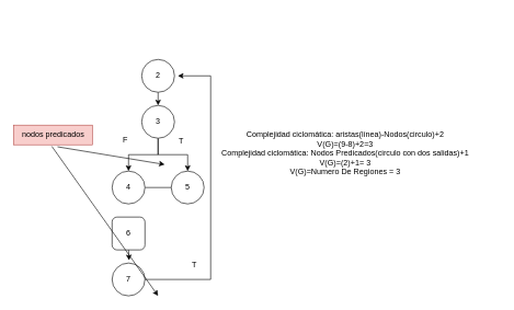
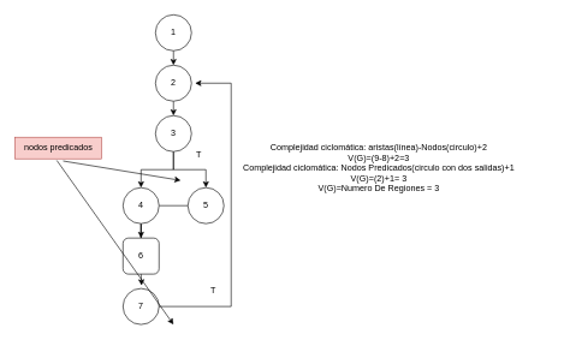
  <mxCell id="0" />
  <mxCell id="1" parent="0" />
+ <mxCell id="2" style="edgeStyle=orthogonalEdgeStyle;rounded=0;orthogonalLoop=1;jettySize=auto;html=1;exitX=0.5;exitY=1;exitDx=0;exitDy=0;entryX=0.5;entryY=0;entryDx=0;entryDy=0;" parent="1" source="3" target="6" edge="1"><mxGeometry relative="1" as="geometry" /></mxCell>
+ <mxCell id="3" value="1" style="ellipse;whiteSpace=wrap;html=1;aspect=fixed;" parent="1" vertex="1"><mxGeometry x="215" y="20" width="50" height="50" as="geometry" /></mxCell>
  <mxCell id="4" value="&lt;div&gt;Complejidad ciclomática: aristas(línea)-Nodos(circulo)+2&lt;/div&gt;V(G)=(9-8)+2=3&lt;div&gt;Complejidad ciclomática: Nodos Predicados(circulo con dos salidas)+1&lt;/div&gt;&lt;div&gt;V(G)=(2)+1= 3&lt;/div&gt;&lt;div&gt;V(G)=Numero De Regiones = 3&lt;/div&gt;&lt;div&gt;&lt;br&gt;&lt;/div&gt;" style="text;html=1;align=center;verticalAlign=middle;whiteSpace=wrap;rounded=0;" parent="1" vertex="1"><mxGeometry x="290" y="200" width="470" height="80" as="geometry" /></mxCell>
  <mxCell id="5" style="edgeStyle=orthogonalEdgeStyle;rounded=0;orthogonalLoop=1;jettySize=auto;html=1;exitX=0.5;exitY=1;exitDx=0;exitDy=0;entryX=0.5;entryY=0;entryDx=0;entryDy=0;" parent="1" source="6" target="9" edge="1"><mxGeometry relative="1" as="geometry" /></mxCell>
  <mxCell id="6" value="2" style="ellipse;whiteSpace=wrap;html=1;aspect=fixed;" parent="1" vertex="1"><mxGeometry x="215" y="90" width="50" height="50" as="geometry" /></mxCell>
  <mxCell id="7" style="edgeStyle=orthogonalEdgeStyle;rounded=0;orthogonalLoop=1;jettySize=auto;html=1;exitX=0.5;exitY=1;exitDx=0;exitDy=0;entryX=0.5;entryY=0;entryDx=0;entryDy=0;" parent="1" source="9" target="13" edge="1"><mxGeometry relative="1" as="geometry" /></mxCell>
  <mxCell id="8" style="edgeStyle=orthogonalEdgeStyle;rounded=0;orthogonalLoop=1;jettySize=auto;html=1;exitX=0.5;exitY=1;exitDx=0;exitDy=0;entryX=0.5;entryY=0;entryDx=0;entryDy=0;" parent="1" source="9" target="11" edge="1"><mxGeometry relative="1" as="geometry" /></mxCell>
  <mxCell id="9" value="3" style="ellipse;whiteSpace=wrap;html=1;aspect=fixed;" parent="1" vertex="1"><mxGeometry x="215" y="160" width="50" height="50" as="geometry" /></mxCell>
  <mxCell id="10" style="edgeStyle=orthogonalEdgeStyle;rounded=0;orthogonalLoop=1;jettySize=auto;html=1;exitX=0;exitY=0.5;exitDx=0;exitDy=0;entryX=1;entryY=0.5;entryDx=0;entryDy=0;endArrow=none;" parent="1" source="11" target="13" edge="1"><mxGeometry relative="1" as="geometry" /></mxCell>
  <mxCell id="11" value="5" style="ellipse;whiteSpace=wrap;html=1;aspect=fixed;" parent="1" vertex="1"><mxGeometry x="260" y="260" width="50" height="50" as="geometry" /></mxCell>
+ <mxCell id="12" style="edgeStyle=orthogonalEdgeStyle;rounded=0;orthogonalLoop=1;jettySize=auto;html=1;exitX=0.5;exitY=1;exitDx=0;exitDy=0;" parent="1" source="13" target="14" edge="1"><mxGeometry relative="1" as="geometry" /></mxCell>
  <mxCell id="13" value="4" style="ellipse;whiteSpace=wrap;html=1;aspect=fixed;" parent="1" vertex="1"><mxGeometry x="170" y="260" width="50" height="50" as="geometry" /></mxCell>
  <mxCell id="14" value="6" style="whiteSpace=wrap;html=1;aspect=fixed;rounded=1;" parent="1" vertex="1"><mxGeometry x="170" y="330" width="50" height="50" as="geometry" /></mxCell>
  <mxCell id="15" style="edgeStyle=orthogonalEdgeStyle;rounded=0;orthogonalLoop=1;jettySize=auto;html=1;exitX=0;exitY=0.5;exitDx=0;exitDy=0;" parent="1" source="16" edge="1"><mxGeometry relative="1" as="geometry"><mxPoint x="270" y="115" as="targetPoint" /><Array as="points"><mxPoint x="320" y="425" /><mxPoint x="320" y="115" /></Array></mxGeometry></mxCell>
  <mxCell id="16" value="7" style="ellipse;whiteSpace=wrap;html=1;aspect=fixed;" parent="1" vertex="1"><mxGeometry x="170" y="400" width="50" height="50" as="geometry" /></mxCell>
  <mxCell id="17" style="edgeStyle=orthogonalEdgeStyle;rounded=0;orthogonalLoop=1;jettySize=auto;html=1;exitX=0.5;exitY=1;exitDx=0;exitDy=0;entryX=0.516;entryY=-0.084;entryDx=0;entryDy=0;entryPerimeter=0;" parent="1" source="14" target="16" edge="1"><mxGeometry relative="1" as="geometry" /></mxCell>
  <mxCell id="18" value="nodos predicados" style="text;html=1;align=center;verticalAlign=middle;resizable=0;points=[];autosize=1;strokeColor=#b85450;fillColor=#f8cecc;" parent="1" vertex="1"><mxGeometry x="20" y="190" width="120" height="30" as="geometry" /></mxCell>
  <mxCell id="19" value="" style="endArrow=classic;html=1;rounded=0;exitX=0.558;exitY=1.1;exitDx=0;exitDy=0;exitPerimeter=0;" parent="1" source="18" edge="1"><mxGeometry width="50" height="50" relative="1" as="geometry"><mxPoint x="300" y="310" as="sourcePoint" /><mxPoint x="250" y="250" as="targetPoint" /></mxGeometry></mxCell>
  <mxCell id="20" value="" style="endArrow=classic;html=1;rounded=0;exitX=0.485;exitY=1.073;exitDx=0;exitDy=0;exitPerimeter=0;" parent="1" source="18" edge="1"><mxGeometry width="50" height="50" relative="1" as="geometry"><mxPoint x="310" y="320" as="sourcePoint" /><mxPoint x="240" y="450" as="targetPoint" /></mxGeometry></mxCell>
- <mxCell id="21" value="F" style="text;html=1;align=center;verticalAlign=middle;resizable=0;points=[];autosize=1;strokeColor=none;fillColor=none;" vertex="1" parent="1"><mxGeometry x="175" y="198" width="30" height="30" as="geometry" /></mxCell>
  <mxCell id="22" value="T" style="text;html=1;align=center;verticalAlign=middle;resizable=0;points=[];autosize=1;strokeColor=none;fillColor=none;" vertex="1" parent="1"><mxGeometry x="260" y="200" width="30" height="30" as="geometry" /></mxCell>
  <mxCell id="23" value="T" style="text;html=1;align=center;verticalAlign=middle;resizable=0;points=[];autosize=1;strokeColor=none;fillColor=none;" vertex="1" parent="1"><mxGeometry x="280" y="388" width="30" height="30" as="geometry" /></mxCell>
